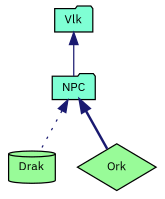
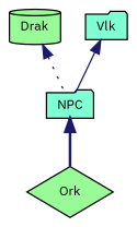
  digraph {
    fontname="IBM Plex Sans"
    node [color=black fillcolor=aquamarine fontname="IBM Plex Sans" fontsize=10 shape=folder style=filled]
    edge [color=midnightblue dir=back fontname="IBM Plex Sans" fontsize=10 labelfontname=Helvetica labelfontsize=10]
    n1 [fontcolor=black height=0.2 label=NPC width=0.4]
    n2 [fillcolor=palegreen height=0.2 label=Drak shape=cylinder width=0.4]
    n3 [fillcolor=palegreen height=0.2 label=Ork shape=diamond width=0.4]
    n4 [height=0.2 label=Vlk width=0.4]
-   n1 -> n2 [style=dotted]
+   n2 -> n1 [style=dotted]
    n1 -> n3 [style=bold]
    n4 -> n1 [style=solid]
  }
